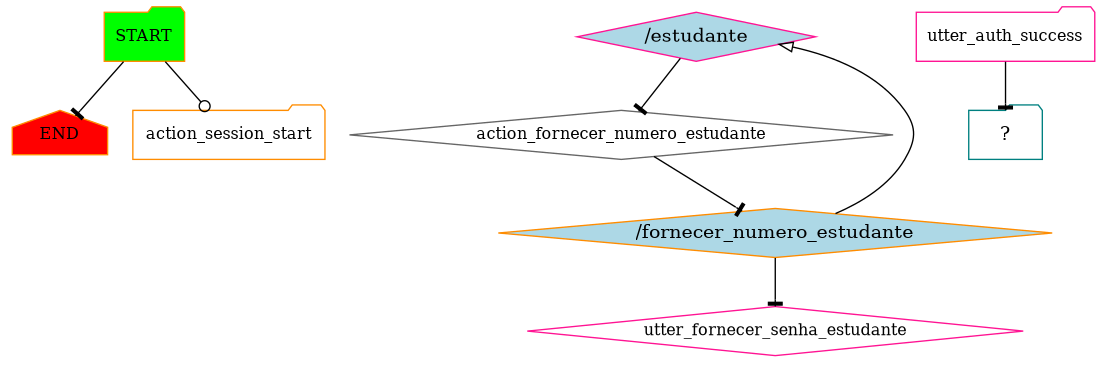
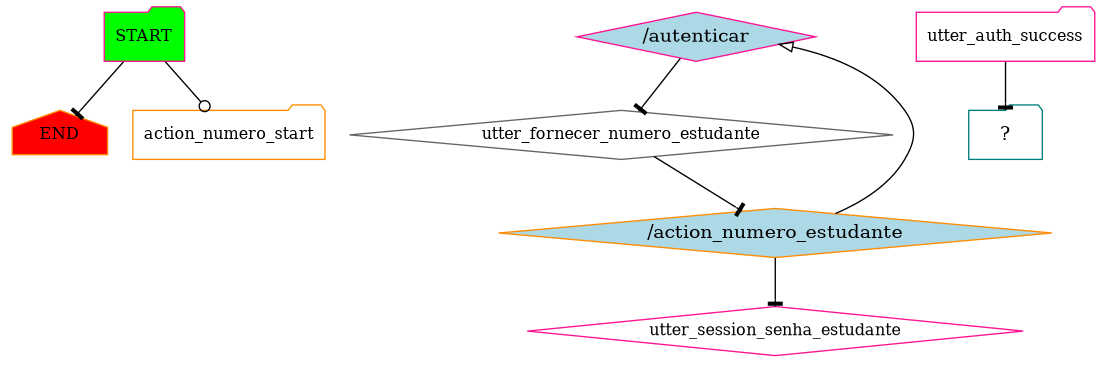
  digraph {
    node [color=deeppink fontsize=12 shape=folder]
    edge [arrowhead=tee]
-   n1 [color=darkorange fillcolor=green label=START style=filled]
+   n1 [fillcolor=green label=START style=filled]
    n2 [color=darkorange fillcolor=red label=END shape=house style=filled]
-   n3 [color=darkorange label=action_session_start]
-   n4 [fillcolor=lightblue label="/estudante" shape=diamond style=filled fontsize=""]
-   n5 [color=gray40 label=action_fornecer_numero_estudante shape=diamond]
-   n6 [color=darkorange fillcolor=lightblue label="/fornecer_numero_estudante" shape=diamond style=filled fontsize=""]
-   n7 [label=utter_fornecer_senha_estudante shape=diamond]
+   n3 [color=darkorange label=action_numero_start]
+   n4 [fillcolor=lightblue label="/autenticar" shape=diamond style=filled fontsize=""]
+   n5 [color=gray40 label=utter_fornecer_numero_estudante shape=diamond]
+   n6 [color=darkorange fillcolor=lightblue label="/action_numero_estudante" shape=diamond style=filled fontsize=""]
+   n7 [label=utter_session_senha_estudante shape=diamond]
    n8 [label=utter_auth_success]
    n9 [color=teal label="  ?  " fontsize=""]
    n1 -> n2
    n1 -> n3 [arrowhead=odot]
    n4 -> n5
    n5 -> n6
    n6 -> n4 [arrowhead=onormal]
    n6 -> n7
    n8 -> n9
  }
